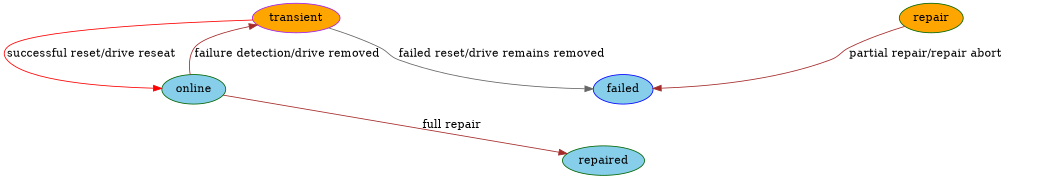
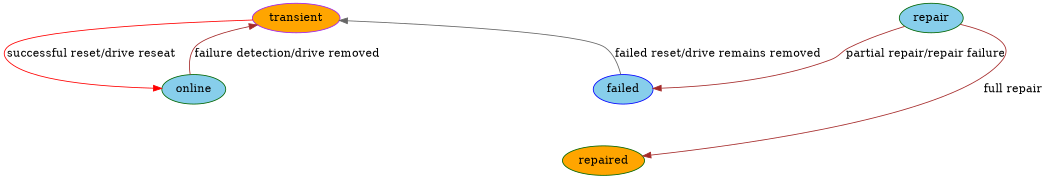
  digraph {
    splines=true
    node [color=darkgreen fillcolor=skyblue shape=ellipse style=filled]
    edge [color=brown]
    transient [color=purple fillcolor=orange]
    online
    failed [color=blue]
-   repair [fillcolor=orange]
-   repaired
+   repair
+   repaired [fillcolor=orange]
    transient -> online [color=red label="successful reset/drive reseat"]
-   transient -> failed [color=gray40 label="failed reset/drive remains removed"]
+   failed -> transient [color=gray40 label="failed reset/drive remains removed"]
    online -> transient [label="failure detection/drive removed"]
-   repair -> failed [label="partial repair/repair abort"]
-   online -> repaired [label="full repair"]
+   repair -> failed [label="partial repair/repair failure"]
+   repair -> repaired [label="full repair"]
  }
